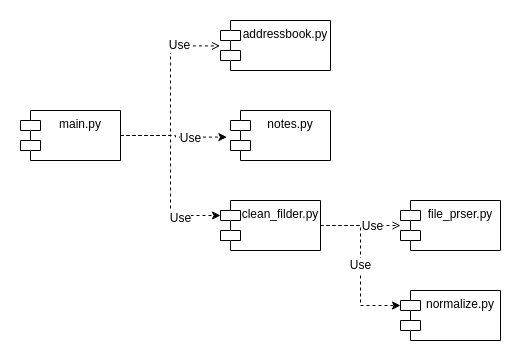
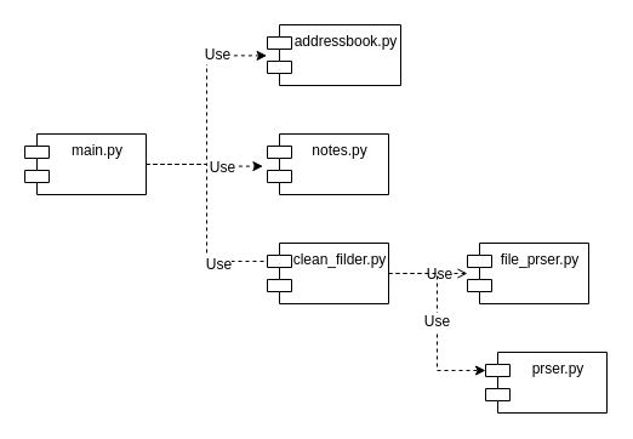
  <mxCell id="0" />
  <mxCell id="1" parent="0" />
- <mxCell id="2" style="edgeStyle=orthogonalEdgeStyle;rounded=0;orthogonalLoop=1;jettySize=auto;html=1;entryX=-0.004;entryY=0.508;entryDx=0;entryDy=0;entryPerimeter=0;dashed=1;endArrow=open;" edge="1" parent="1" source="8" target="14"><mxGeometry relative="1" as="geometry" /></mxCell>
+ <mxCell id="2" style="edgeStyle=orthogonalEdgeStyle;rounded=0;orthogonalLoop=1;jettySize=auto;html=1;entryX=-0.004;entryY=0.508;entryDx=0;entryDy=0;entryPerimeter=0;dashed=1;" edge="1" parent="1" source="8" target="14"><mxGeometry relative="1" as="geometry" /></mxCell>
  <mxCell id="3" value="Use" style="edgeLabel;html=1;align=center;verticalAlign=middle;resizable=0;points=[];fontSize=12;" vertex="1" connectable="0" parent="2"><mxGeometry x="0.569" y="1" relative="1" as="geometry"><mxPoint as="offset" /></mxGeometry></mxCell>
  <mxCell id="4" style="edgeStyle=orthogonalEdgeStyle;rounded=0;orthogonalLoop=1;jettySize=auto;html=1;entryX=-0.036;entryY=0.532;entryDx=0;entryDy=0;entryPerimeter=0;dashed=1;" edge="1" parent="1" source="8" target="9"><mxGeometry relative="1" as="geometry" /></mxCell>
  <mxCell id="5" value="Use" style="edgeLabel;html=1;align=center;verticalAlign=middle;resizable=0;points=[];fontSize=12;" vertex="1" connectable="0" parent="4"><mxGeometry x="0.314" y="-1" relative="1" as="geometry"><mxPoint as="offset" /></mxGeometry></mxCell>
- <mxCell id="6" style="edgeStyle=orthogonalEdgeStyle;rounded=0;orthogonalLoop=1;jettySize=auto;html=1;entryX=0;entryY=0;entryDx=0;entryDy=15;entryPerimeter=0;dashed=1;" edge="1" parent="1" source="8" target="13"><mxGeometry relative="1" as="geometry" /></mxCell>
+ <mxCell id="6" style="edgeStyle=orthogonalEdgeStyle;rounded=0;orthogonalLoop=1;jettySize=auto;html=1;entryX=0;entryY=0;entryDx=0;entryDy=15;entryPerimeter=0;dashed=1;endArrow=none;" edge="1" parent="1" source="8" target="13"><mxGeometry relative="1" as="geometry" /></mxCell>
  <mxCell id="7" value="Use" style="edgeLabel;html=1;align=center;verticalAlign=middle;resizable=0;points=[];fontSize=12;" vertex="1" connectable="0" parent="6"><mxGeometry x="0.542" y="-2" relative="1" as="geometry"><mxPoint as="offset" /></mxGeometry></mxCell>
  <mxCell id="8" value="main.py" style="shape=module;align=left;spacingLeft=20;align=center;verticalAlign=top;" vertex="1" parent="1"><mxGeometry x="20" y="110" width="100" height="50" as="geometry" /></mxCell>
- <mxCell id="9" value="notes.py" style="shape=module;align=left;spacingLeft=20;align=center;verticalAlign=top;" vertex="1" parent="1"><mxGeometry x="230" y="110" width="100" height="50" as="geometry" /></mxCell>
+ <mxCell id="9" value="notes.py" style="shape=module;align=left;spacingLeft=20;align=center;verticalAlign=top;" vertex="1" parent="1"><mxGeometry x="220" y="110" width="100" height="50" as="geometry" /></mxCell>
  <mxCell id="10" style="edgeStyle=orthogonalEdgeStyle;rounded=0;orthogonalLoop=1;jettySize=auto;html=1;entryX=0;entryY=0.5;entryDx=0;entryDy=0;entryPerimeter=0;dashed=1;fontSize=12;endArrow=open;" edge="1" parent="1" source="13" target="15"><mxGeometry relative="1" as="geometry" /></mxCell>
  <mxCell id="11" value="Use" style="edgeLabel;html=1;align=center;verticalAlign=middle;resizable=0;points=[];fontSize=12;" vertex="1" connectable="0" parent="10"><mxGeometry x="0.27" relative="1" as="geometry"><mxPoint as="offset" /></mxGeometry></mxCell>
  <mxCell id="12" value="Use" style="edgeStyle=orthogonalEdgeStyle;rounded=0;orthogonalLoop=1;jettySize=auto;html=1;entryX=0;entryY=0;entryDx=0;entryDy=15;entryPerimeter=0;dashed=1;fontSize=12;" edge="1" parent="1" source="13" target="16"><mxGeometry relative="1" as="geometry" /></mxCell>
  <mxCell id="13" value="clean_filder.py" style="shape=module;align=left;spacingLeft=20;align=center;verticalAlign=top;" vertex="1" parent="1"><mxGeometry x="220" y="200" width="100" height="50" as="geometry" /></mxCell>
  <mxCell id="14" value="addressbook.py" style="shape=module;align=left;spacingLeft=20;align=center;verticalAlign=top;" vertex="1" parent="1"><mxGeometry x="220" y="20" width="110" height="50" as="geometry" /></mxCell>
- <mxCell id="15" value="file_prser.py" style="shape=module;align=left;spacingLeft=20;align=center;verticalAlign=top;fontSize=12;" vertex="1" parent="1"><mxGeometry x="400" y="200" width="100" height="50" as="geometry" /></mxCell>
- <mxCell id="16" value="normalize.py" style="shape=module;align=left;spacingLeft=20;align=center;verticalAlign=top;fontSize=12;" vertex="1" parent="1"><mxGeometry x="400" y="290" width="100" height="50" as="geometry" /></mxCell>
+ <mxCell id="15" value="file_prser.py" style="shape=module;align=left;spacingLeft=20;align=center;verticalAlign=top;fontSize=12;" vertex="1" parent="1"><mxGeometry x="385" y="200" width="100" height="50" as="geometry" /></mxCell>
+ <mxCell id="16" value="prser.py" style="shape=module;align=left;spacingLeft=20;align=center;verticalAlign=top;fontSize=12;" vertex="1" parent="1"><mxGeometry x="400" y="290" width="100" height="50" as="geometry" /></mxCell>
